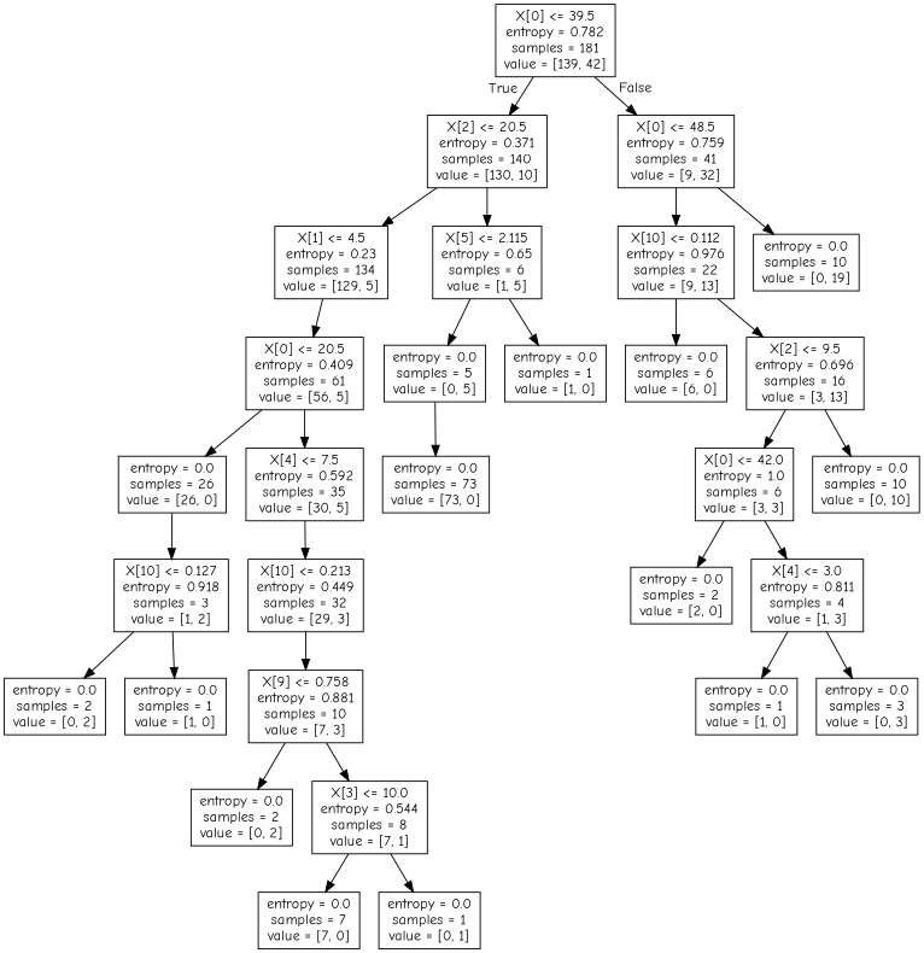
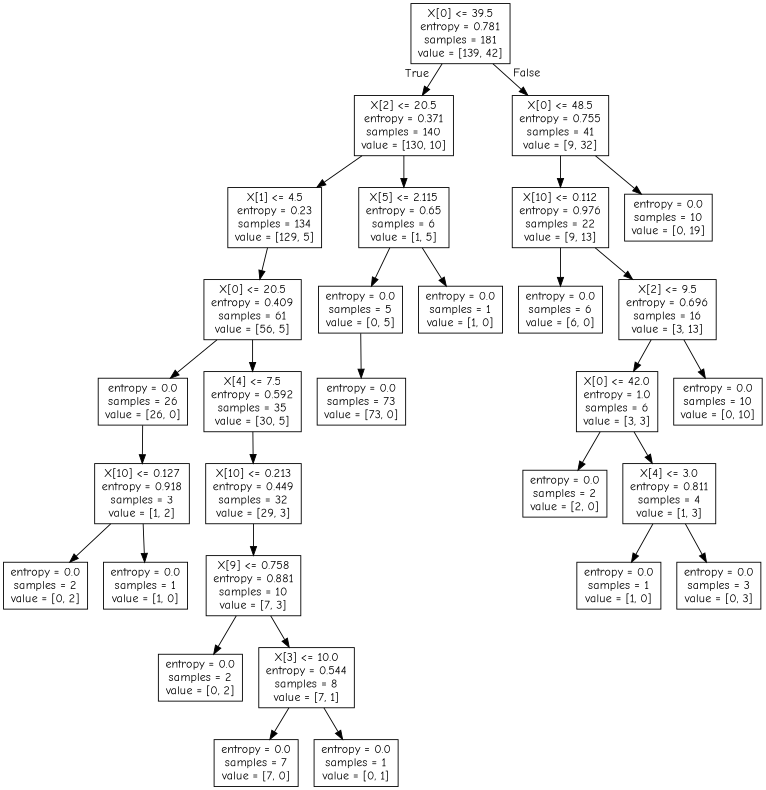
  digraph {
    fontname="Comic Neue"
    node [fontname="Comic Neue" shape=box]
    edge [fontname="Comic Neue"]
-   n1 [label="X[0] <= 39.5\nentropy = 0.782\nsamples = 181\nvalue = [139, 42]"]
+   n1 [label="X[0] <= 39.5\nentropy = 0.781\nsamples = 181\nvalue = [139, 42]"]
    n2 [label="X[2] <= 20.5\nentropy = 0.371\nsamples = 140\nvalue = [130, 10]"]
-   n3 [label="X[0] <= 48.5\nentropy = 0.759\nsamples = 41\nvalue = [9, 32]"]
+   n3 [label="X[0] <= 48.5\nentropy = 0.755\nsamples = 41\nvalue = [9, 32]"]
    n4 [label="X[1] <= 4.5\nentropy = 0.23\nsamples = 134\nvalue = [129, 5]"]
    n5 [label="X[5] <= 2.115\nentropy = 0.65\nsamples = 6\nvalue = [1, 5]"]
    n6 [label="X[10] <= 0.112\nentropy = 0.976\nsamples = 22\nvalue = [9, 13]"]
    n7 [label="entropy = 0.0\nsamples = 10\nvalue = [0, 19]"]
    n8 [label="X[0] <= 20.5\nentropy = 0.409\nsamples = 61\nvalue = [56, 5]"]
    n9 [label="entropy = 0.0\nsamples = 5\nvalue = [0, 5]"]
    n10 [label="entropy = 0.0\nsamples = 1\nvalue = [1, 0]"]
    n11 [label="entropy = 0.0\nsamples = 73\nvalue = [73, 0]"]
    n12 [label="entropy = 0.0\nsamples = 26\nvalue = [26, 0]"]
    n13 [label="X[4] <= 7.5\nentropy = 0.592\nsamples = 35\nvalue = [30, 5]"]
    n14 [label="X[10] <= 0.127\nentropy = 0.918\nsamples = 3\nvalue = [1, 2]"]
    n15 [label="X[10] <= 0.213\nentropy = 0.449\nsamples = 32\nvalue = [29, 3]"]
    n16 [label="X[9] <= 0.758\nentropy = 0.881\nsamples = 10\nvalue = [7, 3]"]
    n17 [label="entropy = 0.0\nsamples = 2\nvalue = [0, 2]"]
    n18 [label="entropy = 0.0\nsamples = 1\nvalue = [1, 0]"]
    n19 [label="entropy = 0.0\nsamples = 2\nvalue = [0, 2]"]
    n20 [label="X[3] <= 10.0\nentropy = 0.544\nsamples = 8\nvalue = [7, 1]"]
    n21 [label="entropy = 0.0\nsamples = 7\nvalue = [7, 0]"]
    n22 [label="entropy = 0.0\nsamples = 1\nvalue = [0, 1]"]
    n23 [label="entropy = 0.0\nsamples = 6\nvalue = [6, 0]"]
    n24 [label="X[2] <= 9.5\nentropy = 0.696\nsamples = 16\nvalue = [3, 13]"]
    n25 [label="X[0] <= 42.0\nentropy = 1.0\nsamples = 6\nvalue = [3, 3]"]
    n26 [label="entropy = 0.0\nsamples = 10\nvalue = [0, 10]"]
    n27 [label="entropy = 0.0\nsamples = 2\nvalue = [2, 0]"]
    n28 [label="X[4] <= 3.0\nentropy = 0.811\nsamples = 4\nvalue = [1, 3]"]
    n29 [label="entropy = 0.0\nsamples = 1\nvalue = [1, 0]"]
    n30 [label="entropy = 0.0\nsamples = 3\nvalue = [0, 3]"]
    n1 -> n2 [headlabel=True labelangle=45 labeldistance=2.5]
    n1 -> n3 [headlabel=False labelangle=-45 labeldistance=2.5]
    n2 -> n4
    n2 -> n5
    n3 -> n6
    n3 -> n7
    n4 -> n8
    n5 -> n9
    n5 -> n10
    n6 -> n23
    n6 -> n24
    n8 -> n12
    n8 -> n13
    n9 -> n11
    n12 -> n14
    n13 -> n15
    n14 -> n17
    n14 -> n18
    n15 -> n16
    n16 -> n19
    n16 -> n20
    n20 -> n21
    n20 -> n22
    n24 -> n25
    n24 -> n26
    n25 -> n27
    n25 -> n28
    n28 -> n29
    n28 -> n30
  }
